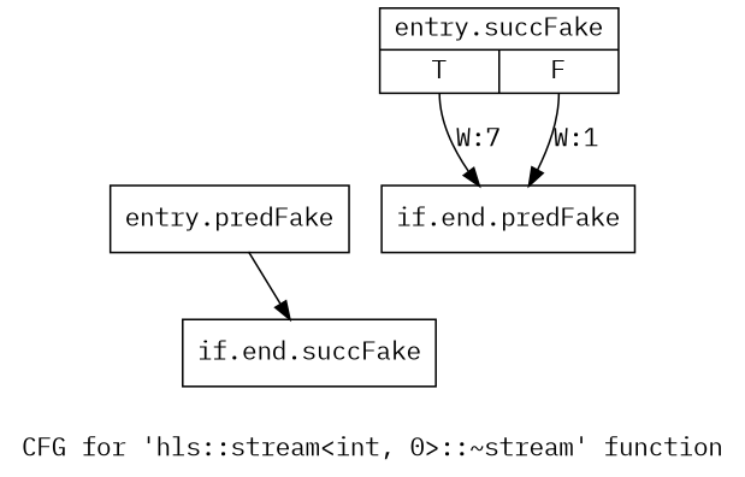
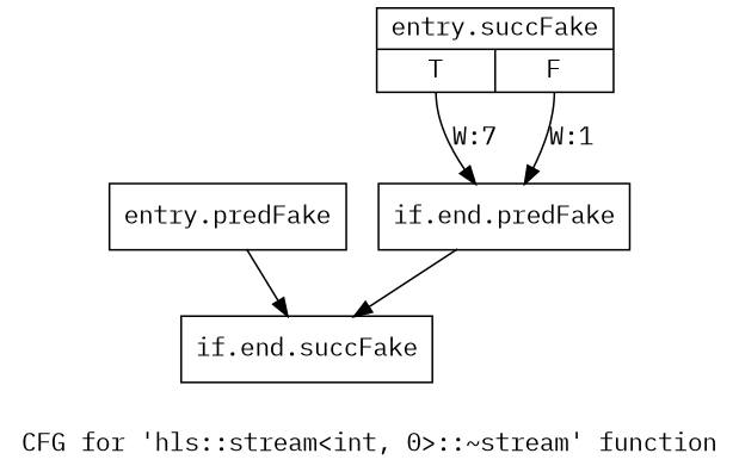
  digraph {
    fontname="IBM Plex Mono"
    label="CFG for 'hls::stream\<int, 0\>::~stream' function"
    node [fontname="IBM Plex Mono" shape=record filename="/tools/Xilinx/Vitis_HLS/2022.1/include/hls_stream_thread_unsafe.h" linenumber=349]
    edge [execusionnum=6 filename="/tools/Xilinx/Vitis_HLS/2022.1/include/hls_stream_thread_unsafe.h" fontname="IBM Plex Mono"]
    n1 [label="{entry.predFake}" filename="" linenumber=""]
    n2 [label="{if.end.succFake}"]
    n3 [label="{entry.succFake|{<s0>T|<s1>F}}" linenumber=341]
    n4 [label="{if.end.predFake}"]
    n1 -> n2
    n3 -> n4 [label="W:7" tailport=s0 execusionnum="" filename=""]
    n3 -> n4 [execusionnum=0 label="W:1" tailport=s1]
+   n4 -> n2
  }
